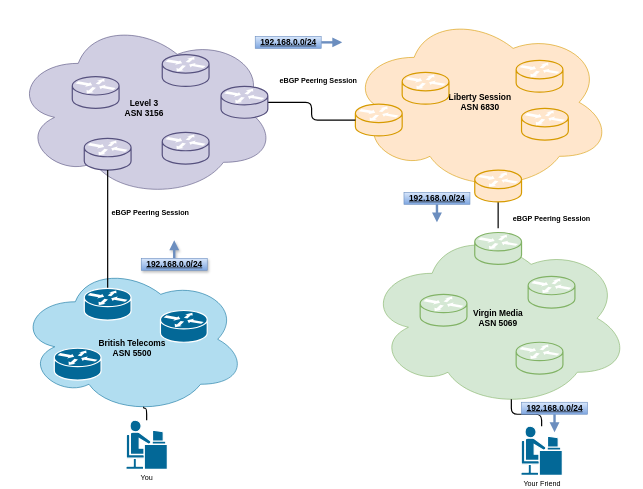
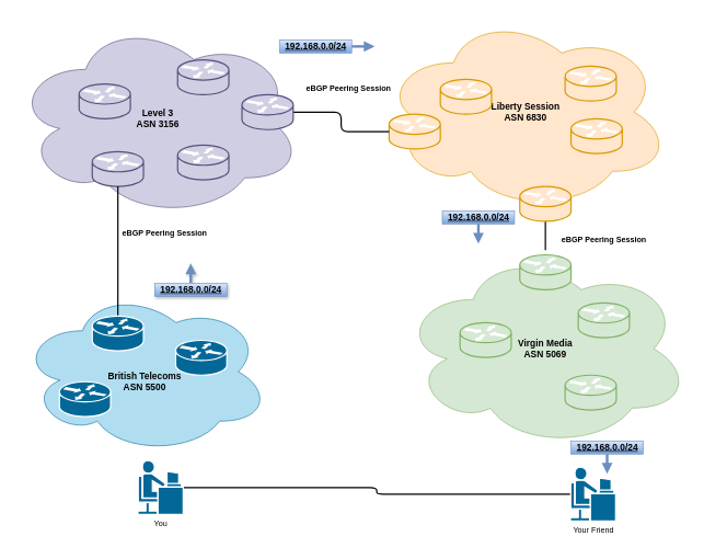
  <mxCell id="0" />
  <mxCell id="1" parent="0" />
  <mxCell id="2" value="&lt;br&gt;&lt;br&gt;&lt;b&gt;&lt;font style=&quot;font-size: 14px&quot;&gt;British Telecoms&lt;br&gt;ASN 5500&lt;/font&gt;&lt;/b&gt;" style="ellipse;shape=cloud;whiteSpace=wrap;html=1;align=center;fillColor=#b1ddf0;strokeColor=#10739e;" vertex="1" parent="1"><mxGeometry x="30" y="440" width="380" height="250" as="geometry" /></mxCell>
  <mxCell id="3" value="&lt;b&gt;&lt;font style=&quot;font-size: 14px&quot;&gt;Level 3&lt;br&gt;ASN 3156&lt;/font&gt;&lt;/b&gt;" style="ellipse;shape=cloud;whiteSpace=wrap;html=1;align=center;fillColor=#d0cee2;strokeColor=#56517e;" vertex="1" parent="1"><mxGeometry x="20" y="30" width="440" height="300" as="geometry" /></mxCell>
  <mxCell id="4" value="" style="shape=mxgraph.cisco.routers.router;html=1;dashed=0;fillColor=#d0cee2;strokeColor=#56517e;strokeWidth=2;verticalLabelPosition=bottom;verticalAlign=top" vertex="1" parent="1"><mxGeometry x="140" y="230" width="78" height="53" as="geometry" /></mxCell>
  <mxCell id="5" style="edgeStyle=orthogonalEdgeStyle;orthogonalLoop=1;jettySize=auto;html=1;endArrow=none;endFill=0;strokeWidth=2;exitX=0.5;exitY=0;exitDx=0;exitDy=0;exitPerimeter=0;" edge="1" parent="1" source="40" target="4"><mxGeometry relative="1" as="geometry"><mxPoint x="219" y="480" as="sourcePoint" /></mxGeometry></mxCell>
  <mxCell id="6" value="" style="shape=mxgraph.cisco.routers.router;html=1;dashed=0;fillColor=#d0cee2;strokeColor=#56517e;strokeWidth=2;verticalLabelPosition=bottom;verticalAlign=top" vertex="1" parent="1"><mxGeometry x="120" y="127" width="78" height="53" as="geometry" /></mxCell>
  <mxCell id="7" value="" style="shape=mxgraph.cisco.routers.router;html=1;dashed=0;fillColor=#d0cee2;strokeColor=#56517e;strokeWidth=2;verticalLabelPosition=bottom;verticalAlign=top" vertex="1" parent="1"><mxGeometry x="270" y="220" width="78" height="53" as="geometry" /></mxCell>
  <mxCell id="8" value="" style="shape=mxgraph.cisco.routers.router;html=1;dashed=0;fillColor=#d0cee2;strokeColor=#56517e;strokeWidth=2;verticalLabelPosition=bottom;verticalAlign=top" vertex="1" parent="1"><mxGeometry x="270" y="90.5" width="78" height="53" as="geometry" /></mxCell>
  <mxCell id="9" value="&lt;b&gt;&lt;font style=&quot;font-size: 14px&quot;&gt;Liberty Session&lt;br&gt;ASN 6830&lt;br&gt;&lt;/font&gt;&lt;/b&gt;" style="ellipse;shape=cloud;whiteSpace=wrap;html=1;align=center;fillColor=#ffe6cc;strokeColor=#d79b00;" vertex="1" parent="1"><mxGeometry x="580" y="20" width="440" height="300" as="geometry" /></mxCell>
  <mxCell id="10" style="edgeStyle=orthogonalEdgeStyle;orthogonalLoop=1;jettySize=auto;html=1;entryX=0.5;entryY=1;entryDx=0;entryDy=0;entryPerimeter=0;endArrow=none;endFill=0;strokeWidth=2;" edge="1" parent="1" source="11" target="16"><mxGeometry relative="1" as="geometry" /></mxCell>
  <mxCell id="11" value="&lt;b&gt;&lt;font style=&quot;font-size: 14px&quot;&gt;Virgin Media&lt;br&gt;ASN 5069&lt;br&gt;&lt;/font&gt;&lt;/b&gt;" style="ellipse;shape=cloud;whiteSpace=wrap;html=1;align=center;fillColor=#d5e8d4;strokeColor=#82b366;" vertex="1" parent="1"><mxGeometry x="610" y="380" width="440" height="300" as="geometry" /></mxCell>
  <mxCell id="12" value="&lt;b&gt;eBGP Peering Session&lt;/b&gt;" style="text;html=1;align=center;verticalAlign=middle;resizable=0;points=[];autosize=1;" vertex="1" parent="1"><mxGeometry x="180" y="345" width="140" height="20" as="geometry" /></mxCell>
  <mxCell id="13" value="" style="shape=mxgraph.cisco.routers.router;html=1;dashed=0;fillColor=#d5e8d4;strokeColor=#82b366;strokeWidth=2;verticalLabelPosition=bottom;verticalAlign=top" vertex="1" parent="1"><mxGeometry x="700" y="490" width="78" height="53" as="geometry" /></mxCell>
  <mxCell id="14" value="" style="shape=mxgraph.cisco.routers.router;html=1;dashed=0;fillColor=#d5e8d4;strokeColor=#82b366;strokeWidth=2;verticalLabelPosition=bottom;verticalAlign=top" vertex="1" parent="1"><mxGeometry x="791" y="387" width="78" height="53" as="geometry" /></mxCell>
  <mxCell id="15" value="" style="shape=mxgraph.cisco.routers.router;html=1;dashed=0;fillColor=#d5e8d4;strokeColor=#82b366;strokeWidth=2;verticalLabelPosition=bottom;verticalAlign=top" vertex="1" parent="1"><mxGeometry x="880" y="460" width="78" height="53" as="geometry" /></mxCell>
  <mxCell id="16" value="" style="shape=mxgraph.cisco.routers.router;html=1;dashed=0;fillColor=#ffe6cc;strokeColor=#d79b00;strokeWidth=2;verticalLabelPosition=bottom;verticalAlign=top;" vertex="1" parent="1"><mxGeometry x="791" y="283" width="78" height="53" as="geometry" /></mxCell>
  <mxCell id="17" value="" style="shape=mxgraph.cisco.routers.router;html=1;dashed=0;fillColor=#ffe6cc;strokeColor=#d79b00;strokeWidth=2;verticalLabelPosition=bottom;verticalAlign=top;" vertex="1" parent="1"><mxGeometry x="860" y="100" width="78" height="53" as="geometry" /></mxCell>
  <mxCell id="18" value="" style="shape=mxgraph.cisco.routers.router;html=1;dashed=0;fillColor=#ffe6cc;strokeColor=#d79b00;strokeWidth=2;verticalLabelPosition=bottom;verticalAlign=top;" vertex="1" parent="1"><mxGeometry x="869" y="180" width="78" height="53" as="geometry" /></mxCell>
  <mxCell id="19" value="" style="shape=mxgraph.cisco.routers.router;html=1;dashed=0;fillColor=#ffe6cc;strokeColor=#d79b00;strokeWidth=2;verticalLabelPosition=bottom;verticalAlign=top;" vertex="1" parent="1"><mxGeometry x="670" y="120" width="78" height="53" as="geometry" /></mxCell>
  <mxCell id="20" value="" style="shape=mxgraph.cisco.routers.router;html=1;dashed=0;fillColor=#ffe6cc;strokeColor=#d79b00;strokeWidth=2;verticalLabelPosition=bottom;verticalAlign=top;" vertex="1" parent="1"><mxGeometry x="592" y="173" width="78" height="53" as="geometry" /></mxCell>
  <mxCell id="21" style="edgeStyle=orthogonalEdgeStyle;orthogonalLoop=1;jettySize=auto;html=1;entryX=0;entryY=0.5;entryDx=0;entryDy=0;entryPerimeter=0;endArrow=none;endFill=0;strokeWidth=2;" edge="1" parent="1" source="22" target="20"><mxGeometry relative="1" as="geometry" /></mxCell>
  <mxCell id="22" value="" style="shape=mxgraph.cisco.routers.router;html=1;dashed=0;fillColor=#d0cee2;strokeColor=#56517e;strokeWidth=2;verticalLabelPosition=bottom;verticalAlign=top" vertex="1" parent="1"><mxGeometry x="368" y="143.5" width="78" height="53" as="geometry" /></mxCell>
- <mxCell id="23" style="edgeStyle=orthogonalEdgeStyle;orthogonalLoop=1;jettySize=auto;html=1;entryX=0.55;entryY=0.95;entryDx=0;entryDy=0;entryPerimeter=0;endArrow=none;endFill=0;strokeWidth=2;" edge="1" parent="1" source="24" target="2"><mxGeometry relative="1" as="geometry" /></mxCell>
+ <mxCell id="23" style="edgeStyle=orthogonalEdgeStyle;orthogonalLoop=1;jettySize=auto;html=1;endArrow=none;endFill=0;strokeWidth=2;" edge="1" parent="1" source="24" target="26"><mxGeometry relative="1" as="geometry" /></mxCell>
  <mxCell id="24" value="You" style="shape=mxgraph.cisco.people.androgenous_person;html=1;dashed=0;fillColor=#036897;strokeColor=#ffffff;strokeWidth=2;verticalLabelPosition=bottom;verticalAlign=top" vertex="1" parent="1"><mxGeometry x="209.5" y="700" width="69" height="82" as="geometry" /></mxCell>
- <mxCell id="25" style="edgeStyle=orthogonalEdgeStyle;orthogonalLoop=1;jettySize=auto;html=1;entryX=0.55;entryY=0.95;entryDx=0;entryDy=0;entryPerimeter=0;endArrow=none;endFill=0;strokeWidth=2;" edge="1" parent="1" source="26" target="11"><mxGeometry relative="1" as="geometry" /></mxCell>
  <mxCell id="26" value="Your Friend" style="shape=mxgraph.cisco.people.androgenous_person;html=1;dashed=0;fillColor=#036897;strokeColor=#ffffff;strokeWidth=2;verticalLabelPosition=bottom;verticalAlign=top" vertex="1" parent="1"><mxGeometry x="868" y="710" width="69" height="82" as="geometry" /></mxCell>
  <mxCell id="27" value="" style="shape=mxgraph.cisco.routers.router;html=1;dashed=0;fillColor=#d5e8d4;strokeColor=#82b366;strokeWidth=2;verticalLabelPosition=bottom;verticalAlign=top" vertex="1" parent="1"><mxGeometry x="860" y="570" width="78" height="53" as="geometry" /></mxCell>
  <mxCell id="28" value="&lt;b&gt;eBGP Peering Session&lt;/b&gt;" style="text;html=1;align=center;verticalAlign=middle;resizable=0;points=[];autosize=1;" vertex="1" parent="1"><mxGeometry x="849" y="355" width="140" height="20" as="geometry" /></mxCell>
  <mxCell id="29" value="&lt;b&gt;eBGP Peering Session&lt;/b&gt;" style="text;html=1;align=center;verticalAlign=middle;resizable=0;points=[];autosize=1;" vertex="1" parent="1"><mxGeometry x="460" y="123.5" width="140" height="20" as="geometry" /></mxCell>
  <mxCell id="30" style="edgeStyle=orthogonalEdgeStyle;orthogonalLoop=1;jettySize=auto;html=1;endArrow=block;endFill=1;strokeWidth=4;shadow=1;fontStyle=5;fontColor=#FF00FF;fillColor=#dae8fc;strokeColor=#6c8ebf;gradientColor=#7ea6e0;" edge="1" parent="1" source="31"><mxGeometry relative="1" as="geometry"><mxPoint x="290" y="400" as="targetPoint" /></mxGeometry></mxCell>
  <mxCell id="31" value="&lt;span style=&quot;font-size: 14px;&quot;&gt;192.168.0.0/24&lt;/span&gt;" style="text;html=1;align=center;verticalAlign=middle;resizable=0;points=[];autosize=1;shadow=1;fontStyle=5;fontSize=14;gradientColor=#7ea6e0;fillColor=#dae8fc;strokeColor=#6c8ebf;" vertex="1" parent="1"><mxGeometry x="235" y="430" width="110" height="20" as="geometry" /></mxCell>
  <mxCell id="32" style="edgeStyle=orthogonalEdgeStyle;orthogonalLoop=1;jettySize=auto;html=1;endArrow=block;endFill=1;strokeWidth=4;strokeColor=#6c8ebf;gradientColor=#7ea6e0;fillColor=#dae8fc;" edge="1" parent="1" source="33"><mxGeometry relative="1" as="geometry"><mxPoint x="728" y="370" as="targetPoint" /></mxGeometry></mxCell>
  <mxCell id="33" value="&lt;span style=&quot;font-size: 14px;&quot;&gt;192.168.0.0/24&lt;/span&gt;" style="text;html=1;align=center;verticalAlign=middle;resizable=0;points=[];autosize=1;fontStyle=5;fontSize=14;gradientColor=#7ea6e0;fillColor=#dae8fc;strokeColor=#6c8ebf;" vertex="1" parent="1"><mxGeometry x="673" y="320" width="110" height="20" as="geometry" /></mxCell>
  <mxCell id="34" style="edgeStyle=orthogonalEdgeStyle;orthogonalLoop=1;jettySize=auto;html=1;endArrow=block;endFill=1;strokeWidth=4;strokeColor=#6c8ebf;gradientColor=#7ea6e0;fillColor=#dae8fc;" edge="1" parent="1" source="35"><mxGeometry relative="1" as="geometry"><mxPoint x="570" y="70" as="targetPoint" /></mxGeometry></mxCell>
  <mxCell id="35" value="&lt;span style=&quot;font-size: 14px;&quot;&gt;192.168.0.0/24&lt;/span&gt;" style="text;html=1;align=center;verticalAlign=middle;resizable=0;points=[];autosize=1;rotation=0;fontStyle=5;fontSize=14;gradientColor=#7ea6e0;fillColor=#dae8fc;strokeColor=#6c8ebf;" vertex="1" parent="1"><mxGeometry x="425" y="60" width="110" height="20" as="geometry" /></mxCell>
  <mxCell id="36" style="edgeStyle=orthogonalEdgeStyle;orthogonalLoop=1;jettySize=auto;html=1;endArrow=block;endFill=1;strokeWidth=4;strokeColor=#6c8ebf;gradientColor=#7ea6e0;fillColor=#dae8fc;" edge="1" parent="1" source="37"><mxGeometry relative="1" as="geometry"><mxPoint x="924" y="720" as="targetPoint" /></mxGeometry></mxCell>
  <mxCell id="37" value="&lt;span style=&quot;font-size: 14px;&quot;&gt;192.168.0.0/24&lt;/span&gt;" style="text;html=1;align=center;verticalAlign=middle;resizable=0;points=[];autosize=1;fontStyle=5;fontSize=14;gradientColor=#7ea6e0;fillColor=#dae8fc;strokeColor=#6c8ebf;" vertex="1" parent="1"><mxGeometry x="869" y="670" width="110" height="20" as="geometry" /></mxCell>
  <mxCell id="38" value="" style="shape=mxgraph.cisco.routers.router;html=1;dashed=0;fillColor=#036897;strokeColor=#ffffff;strokeWidth=2;verticalLabelPosition=bottom;verticalAlign=top" vertex="1" parent="1"><mxGeometry x="90" y="580" width="78" height="53" as="geometry" /></mxCell>
  <mxCell id="39" value="" style="shape=mxgraph.cisco.routers.router;html=1;dashed=0;fillColor=#036897;strokeColor=#ffffff;strokeWidth=2;verticalLabelPosition=bottom;verticalAlign=top" vertex="1" parent="1"><mxGeometry x="267" y="517" width="78" height="53" as="geometry" /></mxCell>
  <mxCell id="40" value="" style="shape=mxgraph.cisco.routers.router;html=1;dashed=0;fillColor=#036897;strokeColor=#ffffff;strokeWidth=2;verticalLabelPosition=bottom;verticalAlign=top" vertex="1" parent="1"><mxGeometry x="140" y="480" width="78" height="53" as="geometry" /></mxCell>
